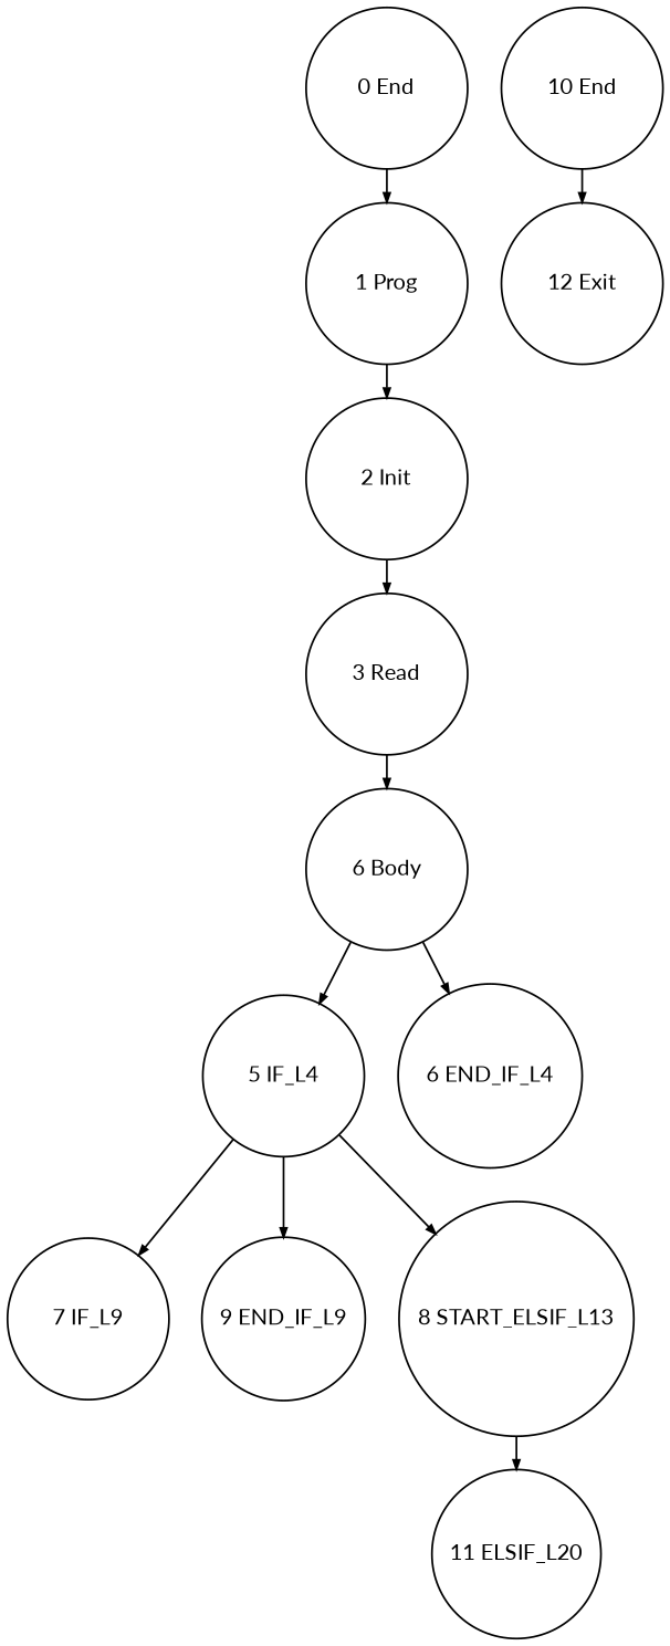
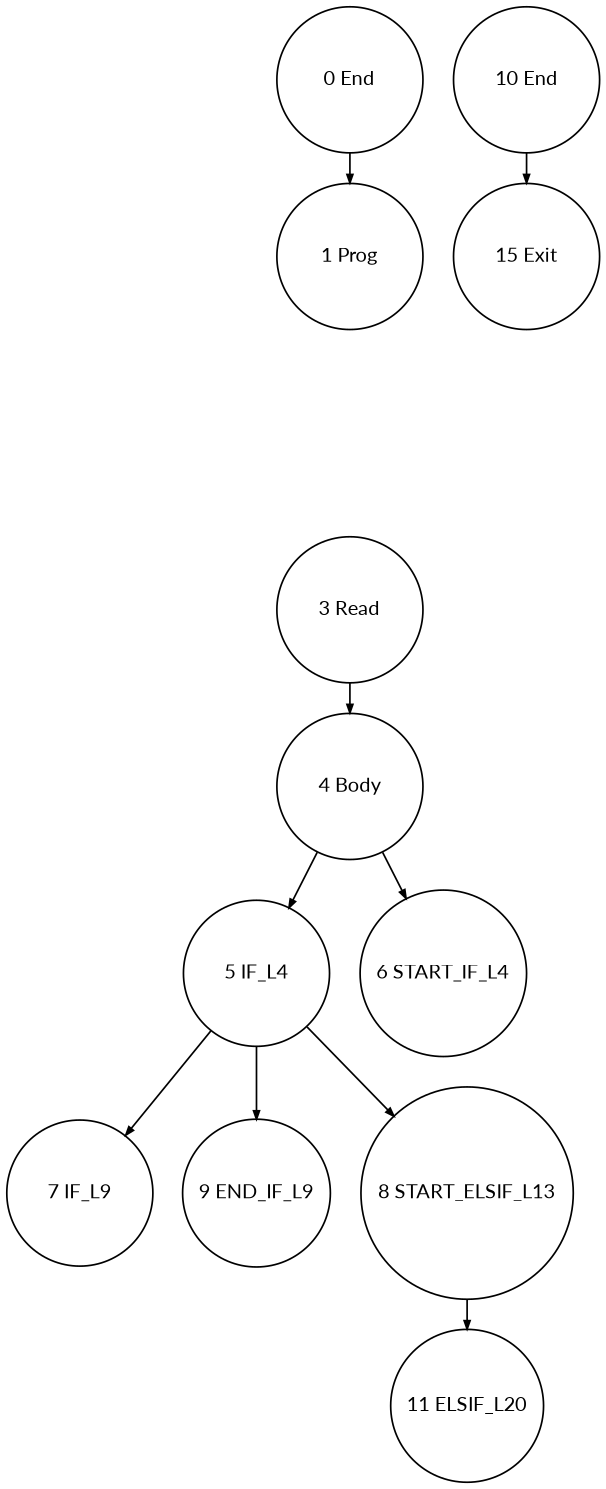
  digraph {
    fontname=Lato
    ranksep=.25
    node [fontname=Lato fontsize=12 shape=circle]
    edge [arrowsize=.5 fontname=Lato]
    n1 [height=1.2 label="0 End"]
    "1 Prog" [height=1.2]
-   "2 Init" [height=1.2]
    "3 Read" [height=1.2]
-   "4 Body" [height=1.2 label="6 Body"]
+   "4 Body" [height=1.2]
    "10 End" [height=1.2]
-   "12 Exit" [height=1.2]
+   "12 Exit" [height=1.2 label="15 Exit"]
    "5 IF_L4" [height=1.2]
-   "6 END_IF_L4" [height=1.2]
+   "6 END_IF_L4" [height=1.2 label="6 START_IF_L4"]
    "7 IF_L9" [height=1.2]
    "9 END_IF_L9" [height=1.2]
    "8 START_ELSIF_L13" [height=1.2]
    "11 ELSIF_L20" [height=1.2]
    n1 -> "1 Prog"
-   "1 Prog" -> "2 Init"
-   "2 Init" -> "3 Read"
    "3 Read" -> "4 Body"
    "4 Body" -> "5 IF_L4"
    "4 Body" -> "6 END_IF_L4"
    "10 End" -> "12 Exit"
    "5 IF_L4" -> "7 IF_L9"
    "5 IF_L4" -> "9 END_IF_L9"
    "5 IF_L4" -> "8 START_ELSIF_L13"
    "8 START_ELSIF_L13" -> "11 ELSIF_L20"
  }
